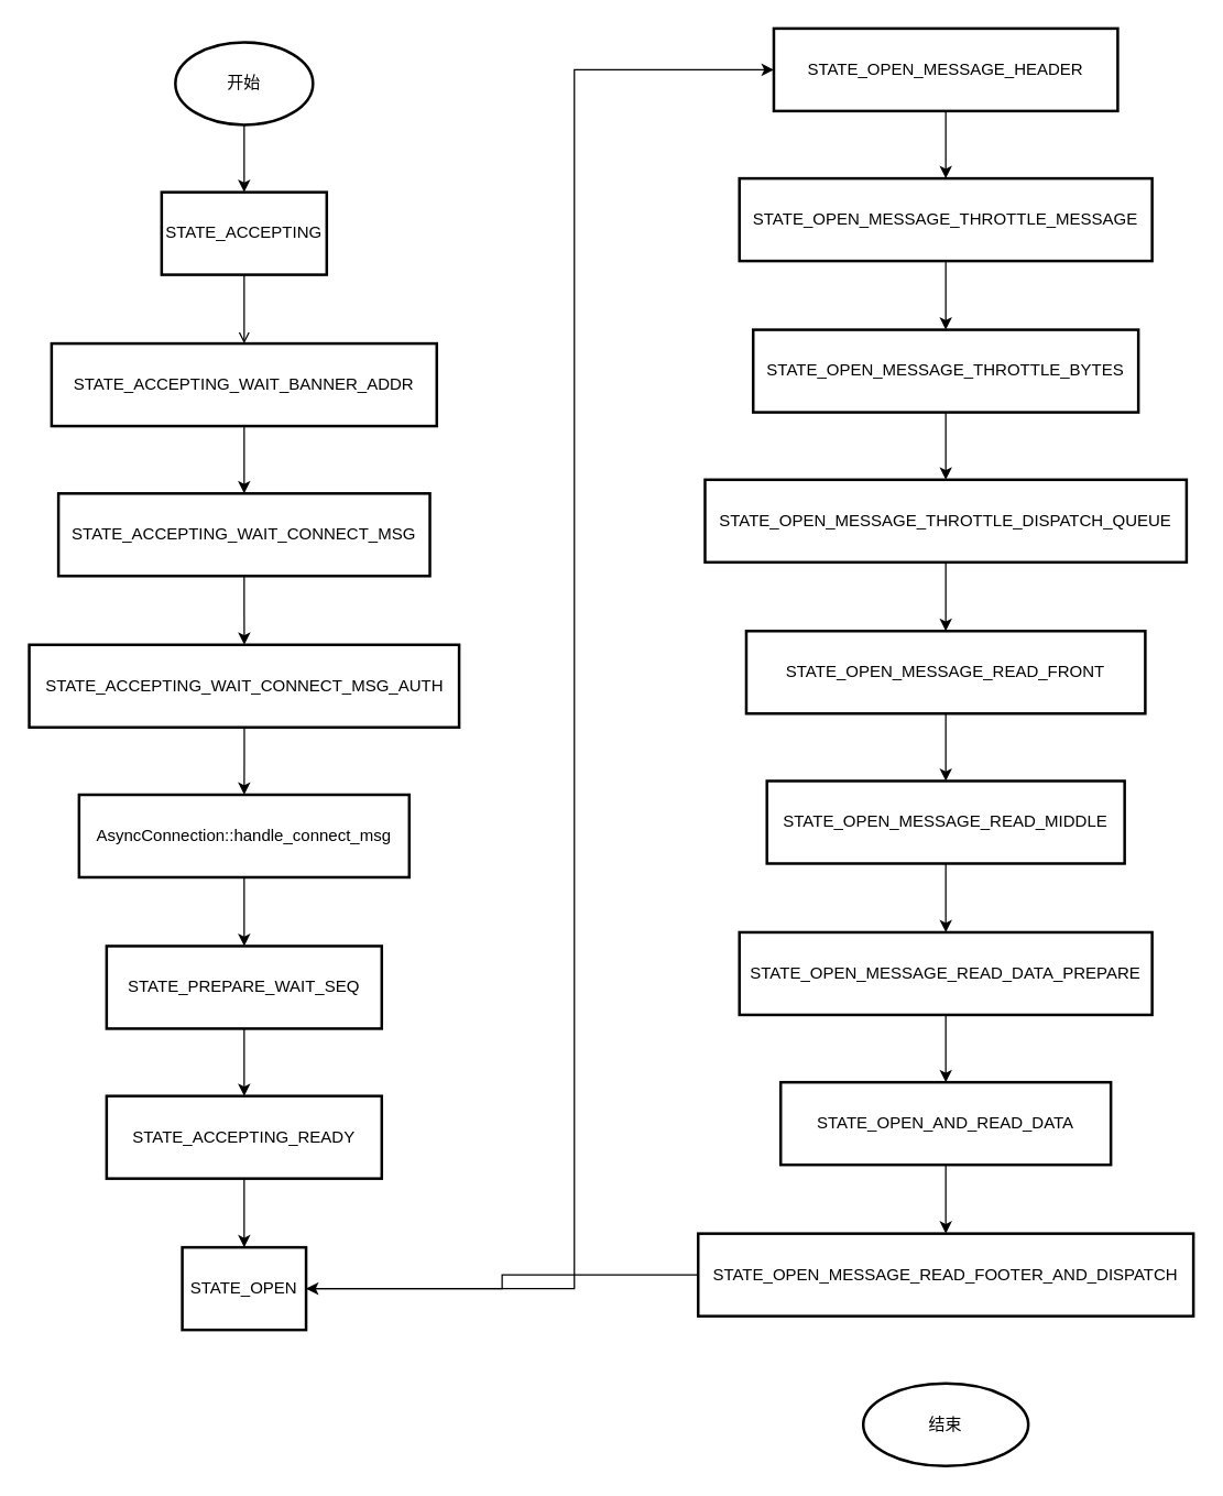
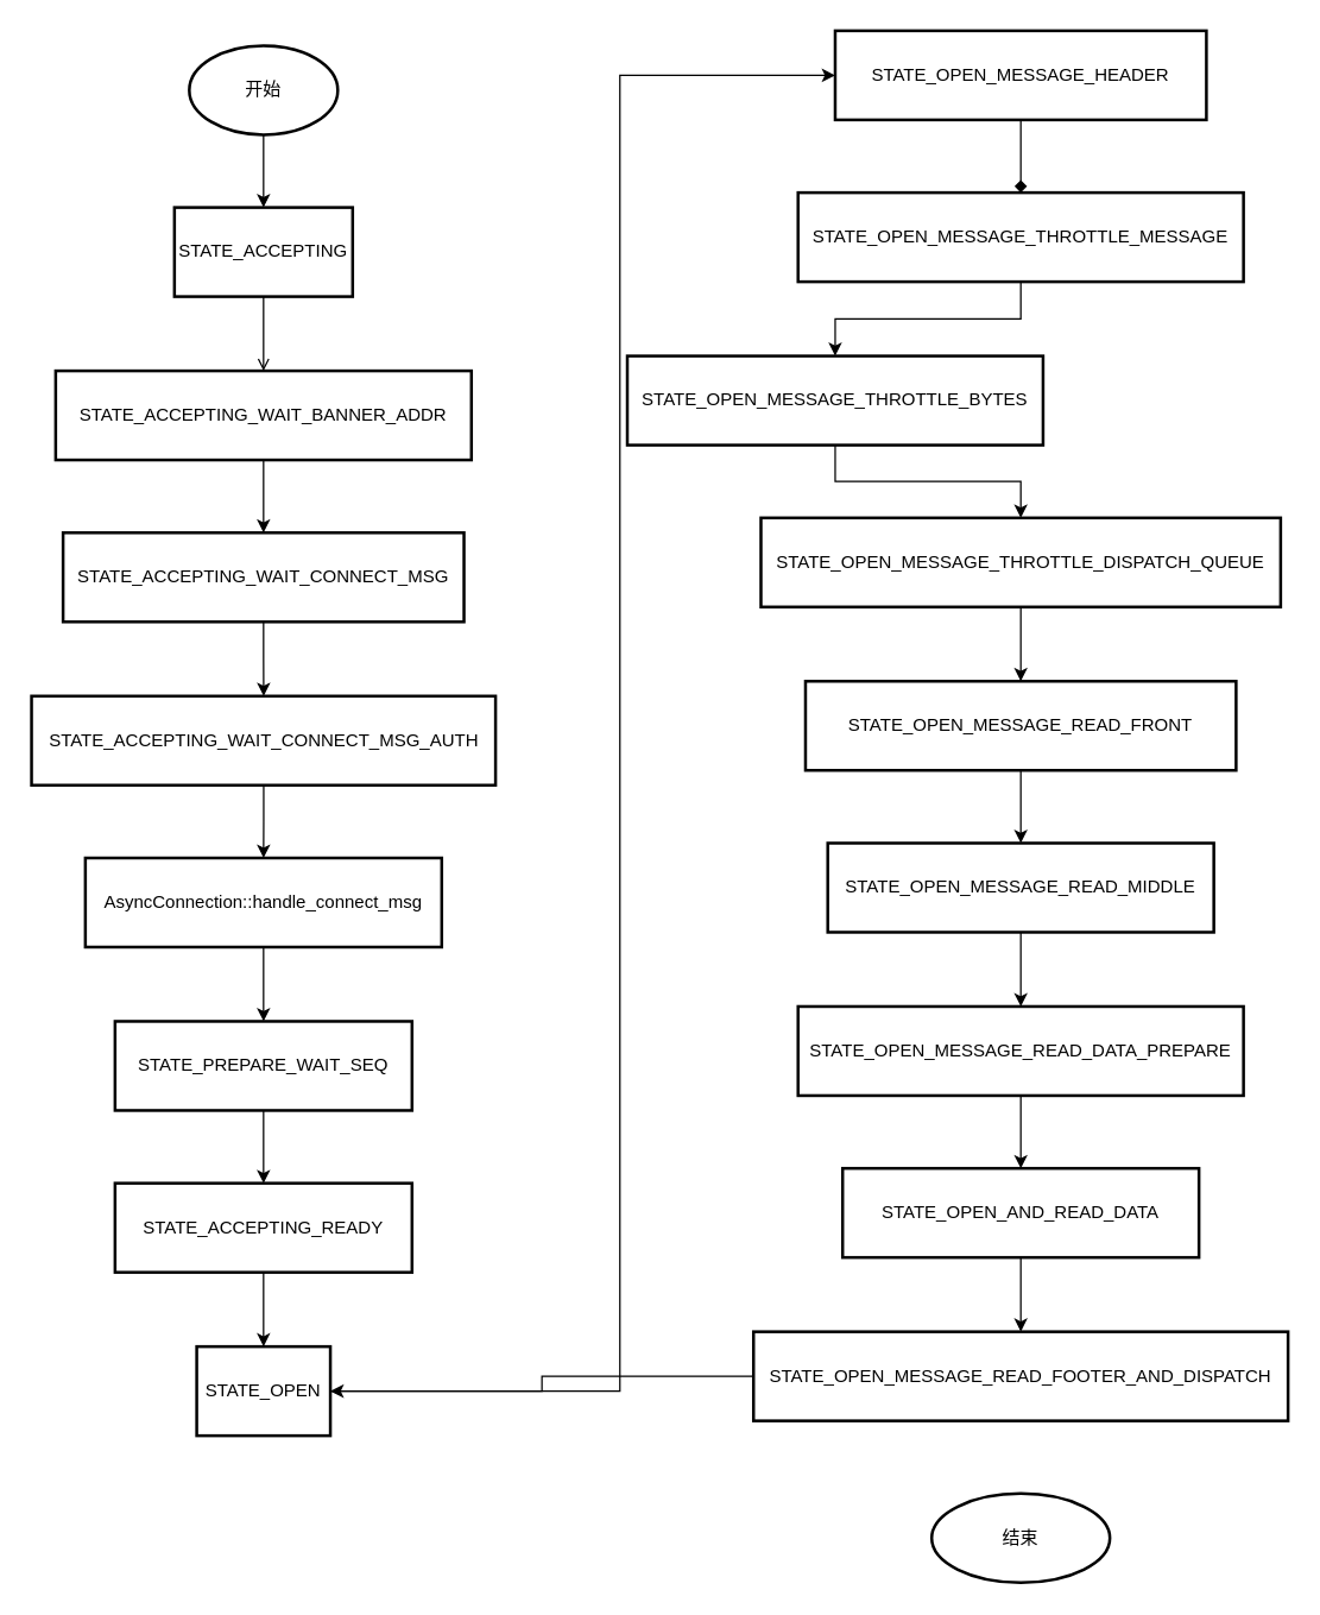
  <mxCell id="0" />
  <mxCell id="1" parent="0" />
  <mxCell id="2" value="" style="edgeStyle=orthogonalEdgeStyle;rounded=0;orthogonalLoop=1;jettySize=auto;html=1;" edge="1" parent="1" source="3" target="5"><mxGeometry relative="1" as="geometry" /></mxCell>
  <mxCell id="3" value="开始" style="strokeWidth=2;html=1;shape=mxgraph.flowchart.start_1;whiteSpace=wrap;" vertex="1" parent="1"><mxGeometry x="127" y="30" width="100" height="60" as="geometry" /></mxCell>
  <mxCell id="4" value="" style="edgeStyle=orthogonalEdgeStyle;rounded=0;orthogonalLoop=1;jettySize=auto;html=1;endArrow=open;" edge="1" parent="1" source="5" target="7"><mxGeometry relative="1" as="geometry" /></mxCell>
  <mxCell id="5" value="STATE_ACCEPTING" style="whiteSpace=wrap;html=1;strokeWidth=2;" vertex="1" parent="1"><mxGeometry x="117" y="139" width="120" height="60" as="geometry" /></mxCell>
  <mxCell id="6" value="" style="edgeStyle=orthogonalEdgeStyle;rounded=0;orthogonalLoop=1;jettySize=auto;html=1;" edge="1" parent="1" source="7" target="9"><mxGeometry relative="1" as="geometry" /></mxCell>
  <mxCell id="7" value="STATE_ACCEPTING_WAIT_BANNER_ADDR" style="whiteSpace=wrap;html=1;strokeWidth=2;" vertex="1" parent="1"><mxGeometry x="37" y="249" width="280" height="60" as="geometry" /></mxCell>
  <mxCell id="8" value="" style="edgeStyle=orthogonalEdgeStyle;rounded=0;orthogonalLoop=1;jettySize=auto;html=1;" edge="1" parent="1" source="9" target="11"><mxGeometry relative="1" as="geometry" /></mxCell>
  <mxCell id="9" value="STATE_ACCEPTING_WAIT_CONNECT_MSG" style="whiteSpace=wrap;html=1;strokeWidth=2;" vertex="1" parent="1"><mxGeometry x="42" y="358" width="270" height="60" as="geometry" /></mxCell>
  <mxCell id="10" value="" style="edgeStyle=orthogonalEdgeStyle;rounded=0;orthogonalLoop=1;jettySize=auto;html=1;" edge="1" parent="1" source="11" target="13"><mxGeometry relative="1" as="geometry" /></mxCell>
  <mxCell id="11" value="STATE_ACCEPTING_WAIT_CONNECT_MSG_AUTH" style="whiteSpace=wrap;html=1;strokeWidth=2;" vertex="1" parent="1"><mxGeometry x="20.75" y="468" width="312.5" height="60" as="geometry" /></mxCell>
  <mxCell id="12" value="" style="edgeStyle=orthogonalEdgeStyle;rounded=0;orthogonalLoop=1;jettySize=auto;html=1;" edge="1" parent="1" source="13" target="15"><mxGeometry relative="1" as="geometry" /></mxCell>
  <mxCell id="13" value="AsyncConnection::handle_connect_msg" style="whiteSpace=wrap;html=1;strokeWidth=2;" vertex="1" parent="1"><mxGeometry x="57" y="577" width="240" height="60" as="geometry" /></mxCell>
  <mxCell id="14" value="" style="edgeStyle=orthogonalEdgeStyle;rounded=0;orthogonalLoop=1;jettySize=auto;html=1;" edge="1" parent="1" source="15" target="17"><mxGeometry relative="1" as="geometry" /></mxCell>
  <mxCell id="15" value="STATE_PREPARE_WAIT_SEQ" style="whiteSpace=wrap;html=1;strokeWidth=2;" vertex="1" parent="1"><mxGeometry x="77" y="687" width="200" height="60" as="geometry" /></mxCell>
  <mxCell id="16" value="" style="edgeStyle=orthogonalEdgeStyle;rounded=0;orthogonalLoop=1;jettySize=auto;html=1;" edge="1" parent="1" source="17" target="19"><mxGeometry relative="1" as="geometry" /></mxCell>
  <mxCell id="17" value="STATE_ACCEPTING_READY" style="whiteSpace=wrap;html=1;strokeWidth=2;" vertex="1" parent="1"><mxGeometry x="77" y="796" width="200" height="60" as="geometry" /></mxCell>
  <mxCell id="18" value="" style="edgeStyle=orthogonalEdgeStyle;rounded=0;orthogonalLoop=1;jettySize=auto;html=1;" edge="1" parent="1" source="19" target="21"><mxGeometry relative="1" as="geometry"><Array as="points"><mxPoint x="417" y="936" /><mxPoint x="417" y="50" /></Array></mxGeometry></mxCell>
  <mxCell id="19" value="STATE_OPEN" style="whiteSpace=wrap;html=1;strokeWidth=2;" vertex="1" parent="1"><mxGeometry x="132" y="906" width="90" height="60" as="geometry" /></mxCell>
- <mxCell id="20" value="" style="edgeStyle=orthogonalEdgeStyle;rounded=0;orthogonalLoop=1;jettySize=auto;html=1;" edge="1" parent="1" source="21" target="23"><mxGeometry relative="1" as="geometry" /></mxCell>
+ <mxCell id="20" value="" style="edgeStyle=orthogonalEdgeStyle;rounded=0;orthogonalLoop=1;jettySize=auto;html=1;endArrow=diamond;" edge="1" parent="1" source="21" target="23"><mxGeometry relative="1" as="geometry" /></mxCell>
  <mxCell id="21" value="STATE_OPEN_MESSAGE_HEADER" style="whiteSpace=wrap;html=1;strokeWidth=2;" vertex="1" parent="1"><mxGeometry x="562" y="20" width="250" height="60" as="geometry" /></mxCell>
  <mxCell id="22" value="" style="edgeStyle=orthogonalEdgeStyle;rounded=0;orthogonalLoop=1;jettySize=auto;html=1;" edge="1" parent="1" source="23" target="25"><mxGeometry relative="1" as="geometry" /></mxCell>
  <mxCell id="23" value="STATE_OPEN_MESSAGE_THROTTLE_MESSAGE" style="whiteSpace=wrap;html=1;strokeWidth=2;" vertex="1" parent="1"><mxGeometry x="537" y="129" width="300" height="60" as="geometry" /></mxCell>
  <mxCell id="24" value="" style="edgeStyle=orthogonalEdgeStyle;rounded=0;orthogonalLoop=1;jettySize=auto;html=1;" edge="1" parent="1" source="25" target="27"><mxGeometry relative="1" as="geometry" /></mxCell>
- <mxCell id="25" value="STATE_OPEN_MESSAGE_THROTTLE_BYTES" style="whiteSpace=wrap;html=1;strokeWidth=2;" vertex="1" parent="1"><mxGeometry x="547" y="239" width="280" height="60" as="geometry" /></mxCell>
+ <mxCell id="25" value="STATE_OPEN_MESSAGE_THROTTLE_BYTES" style="whiteSpace=wrap;html=1;strokeWidth=2;" vertex="1" parent="1"><mxGeometry x="422" y="239" width="280" height="60" as="geometry" /></mxCell>
  <mxCell id="26" value="" style="edgeStyle=orthogonalEdgeStyle;rounded=0;orthogonalLoop=1;jettySize=auto;html=1;" edge="1" parent="1" source="27" target="29"><mxGeometry relative="1" as="geometry" /></mxCell>
  <mxCell id="27" value="STATE_OPEN_MESSAGE_THROTTLE_DISPATCH_QUEUE" style="whiteSpace=wrap;html=1;strokeWidth=2;" vertex="1" parent="1"><mxGeometry x="512" y="348" width="350" height="60" as="geometry" /></mxCell>
  <mxCell id="28" value="" style="edgeStyle=orthogonalEdgeStyle;rounded=0;orthogonalLoop=1;jettySize=auto;html=1;" edge="1" parent="1" source="29" target="31"><mxGeometry relative="1" as="geometry" /></mxCell>
  <mxCell id="29" value="STATE_OPEN_MESSAGE_READ_FRONT" style="whiteSpace=wrap;html=1;strokeWidth=2;" vertex="1" parent="1"><mxGeometry x="542" y="458" width="290" height="60" as="geometry" /></mxCell>
  <mxCell id="30" value="" style="edgeStyle=orthogonalEdgeStyle;rounded=0;orthogonalLoop=1;jettySize=auto;html=1;" edge="1" parent="1" source="31" target="33"><mxGeometry relative="1" as="geometry" /></mxCell>
  <mxCell id="31" value="STATE_OPEN_MESSAGE_READ_MIDDLE" style="whiteSpace=wrap;html=1;strokeWidth=2;" vertex="1" parent="1"><mxGeometry x="557" y="567" width="260" height="60" as="geometry" /></mxCell>
  <mxCell id="32" value="" style="edgeStyle=orthogonalEdgeStyle;rounded=0;orthogonalLoop=1;jettySize=auto;html=1;" edge="1" parent="1" source="33" target="35"><mxGeometry relative="1" as="geometry" /></mxCell>
  <mxCell id="33" value="STATE_OPEN_MESSAGE_READ_DATA_PREPARE" style="whiteSpace=wrap;html=1;strokeWidth=2;" vertex="1" parent="1"><mxGeometry x="537" y="677" width="300" height="60" as="geometry" /></mxCell>
  <mxCell id="34" value="" style="edgeStyle=orthogonalEdgeStyle;rounded=0;orthogonalLoop=1;jettySize=auto;html=1;" edge="1" parent="1" source="35" target="37"><mxGeometry relative="1" as="geometry" /></mxCell>
  <mxCell id="35" value="STATE_OPEN_AND_READ_DATA" style="whiteSpace=wrap;html=1;strokeWidth=2;" vertex="1" parent="1"><mxGeometry x="567" y="786" width="240" height="60" as="geometry" /></mxCell>
  <mxCell id="36" value="" style="edgeStyle=orthogonalEdgeStyle;rounded=0;orthogonalLoop=1;jettySize=auto;html=1;" edge="1" parent="1" source="37" target="19"><mxGeometry relative="1" as="geometry" /></mxCell>
  <mxCell id="37" value="STATE_OPEN_MESSAGE_READ_FOOTER_AND_DISPATCH" style="whiteSpace=wrap;html=1;strokeWidth=2;" vertex="1" parent="1"><mxGeometry x="507" y="896" width="360" height="60" as="geometry" /></mxCell>
  <mxCell id="38" value="结束" style="ellipse;whiteSpace=wrap;html=1;strokeWidth=2;" vertex="1" parent="1"><mxGeometry x="627" y="1005" width="120" height="60" as="geometry" /></mxCell>
